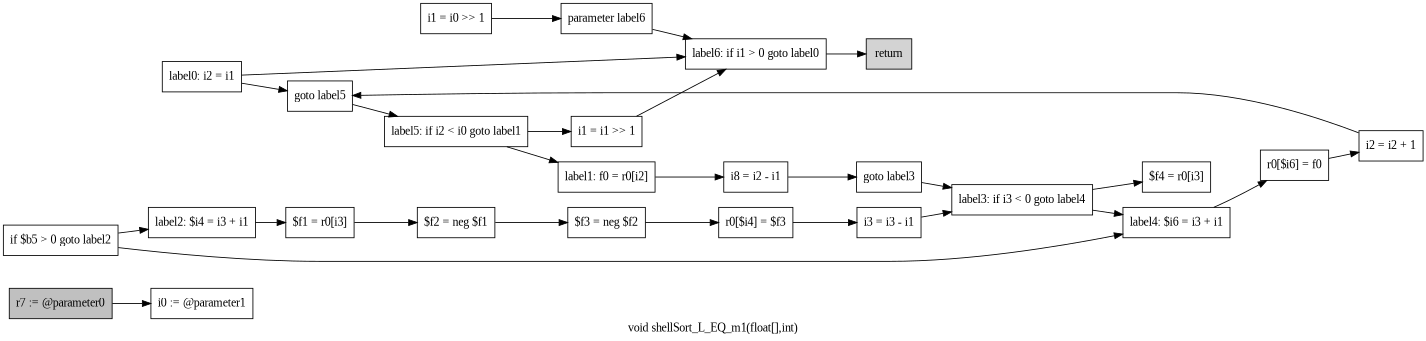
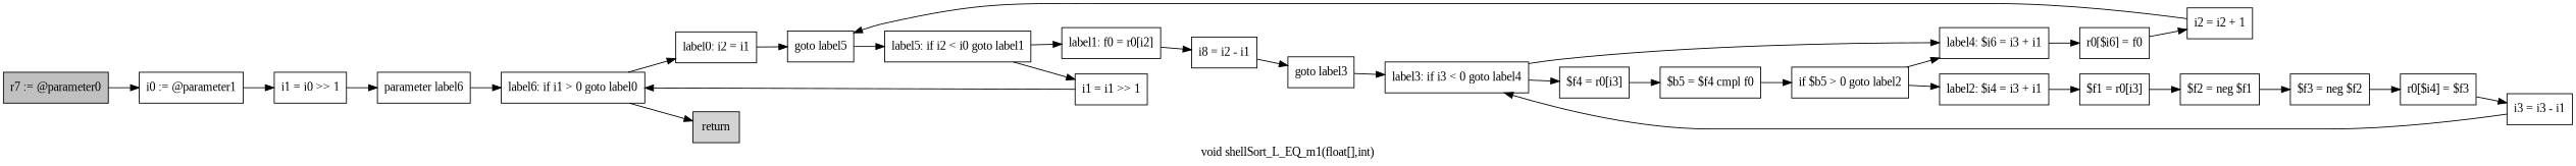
  digraph {
    fontname="Liberation Serif"
    label="void shellSort_L_EQ_m1(float[],int)"
    rankdir=LR
    node [fontname="Liberation Serif" shape=box]
    edge [fontname="Liberation Serif"]
    n1 [fillcolor=gray label="r7 := @parameter0" style=filled]
    n2 [label="i0 := @parameter1"]
    n3 [label="i1 = i0 >> 1"]
    n4 [label="parameter label6"]
    n5 [label="label6: if i1 > 0 goto label0"]
    n6 [label="label0: i2 = i1"]
    n7 [fillcolor=lightgray label=return style=filled]
    n8 [label="goto label5"]
    n9 [label="label5: if i2 < i0 goto label1"]
    n10 [label="label1: f0 = r0[i2]"]
    n11 [label="i1 = i1 >> 1"]
    n12 [label="i8 = i2 - i1"]
    n13 [label="goto label3"]
    n14 [label="label3: if i3 < 0 goto label4"]
    n15 [label="$f4 = r0[i3]"]
    n16 [label="label4: $i6 = i3 + i1"]
+   n17 [label="$b5 = $f4 cmpl f0"]
    n18 [label="r0[$i6] = f0"]
    n19 [label="label2: $i4 = i3 + i1"]
    n20 [label="$f1 = r0[i3]"]
    n21 [label="$f2 = neg $f1"]
    n22 [label="$f3 = neg $f2"]
    n23 [label="r0[$i4] = $f3"]
    n24 [label="i3 = i3 - i1"]
    n25 [label="if $b5 > 0 goto label2"]
    n26 [label="i2 = i2 + 1"]
    n1 -> n2
+   n2 -> n3
    n3 -> n4
    n4 -> n5
-   n6 -> n5
+   n5 -> n6
    n5 -> n7
    n6 -> n8
    n8 -> n9
    n9 -> n10
    n9 -> n11
    n10 -> n12
    n11 -> n5
    n12 -> n13
    n13 -> n14
    n14 -> n15
    n14 -> n16
+   n15 -> n17
    n16 -> n18
+   n17 -> n25
    n18 -> n26
    n19 -> n20
    n20 -> n21
    n21 -> n22
    n22 -> n23
    n23 -> n24
    n24 -> n14
    n25 -> n16
    n25 -> n19
    n26 -> n8
  }
